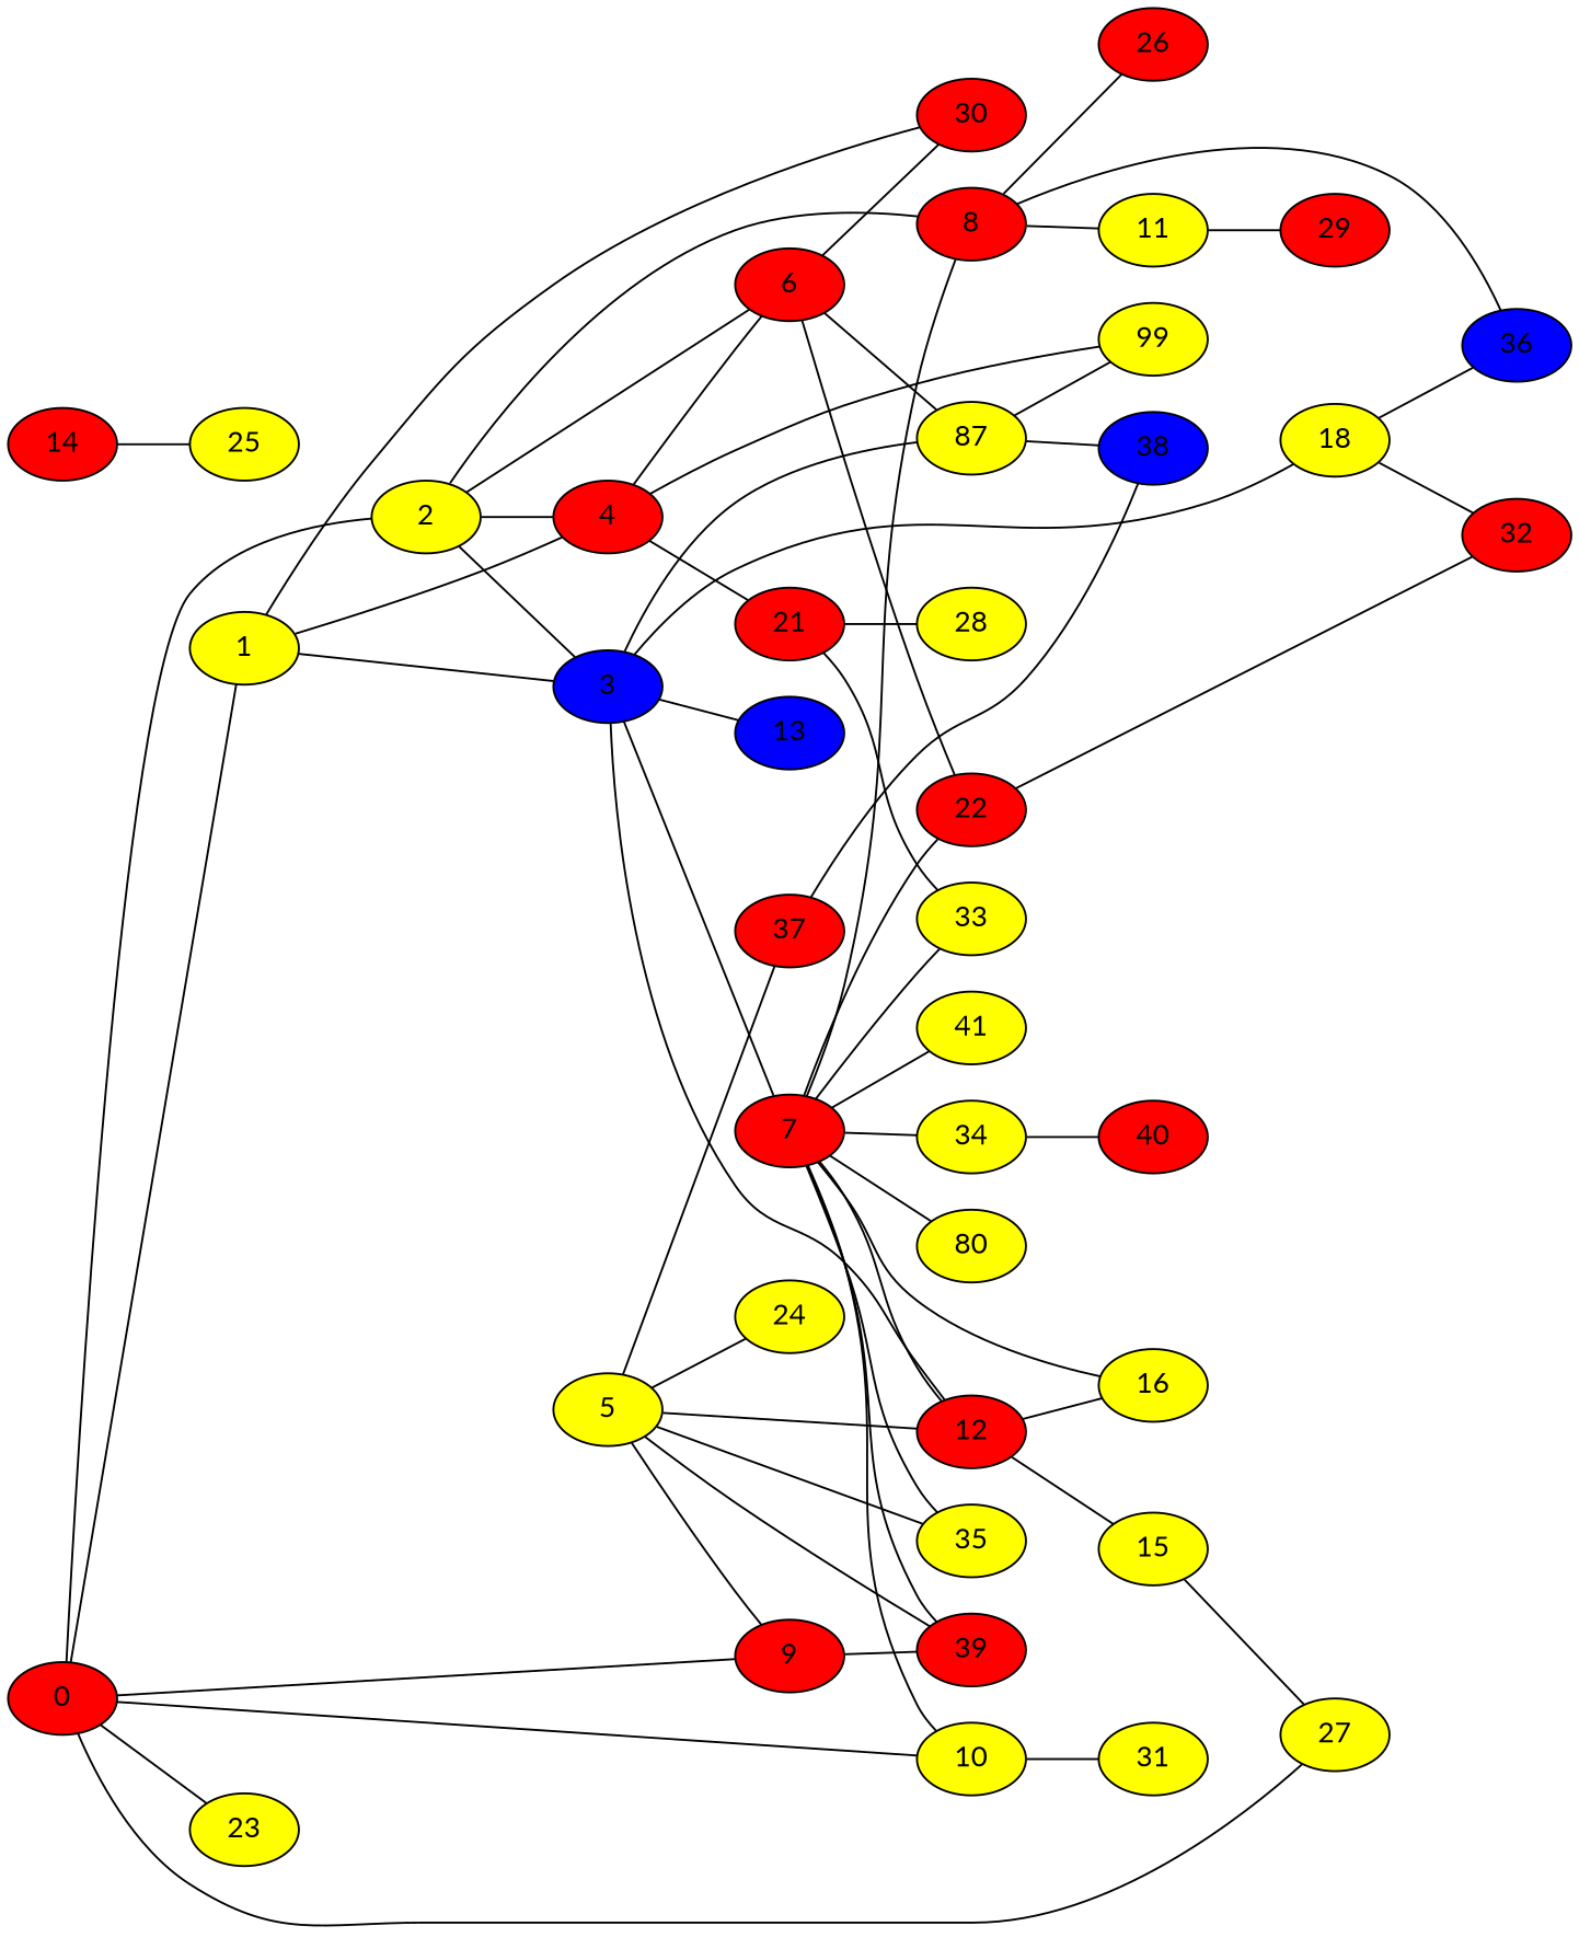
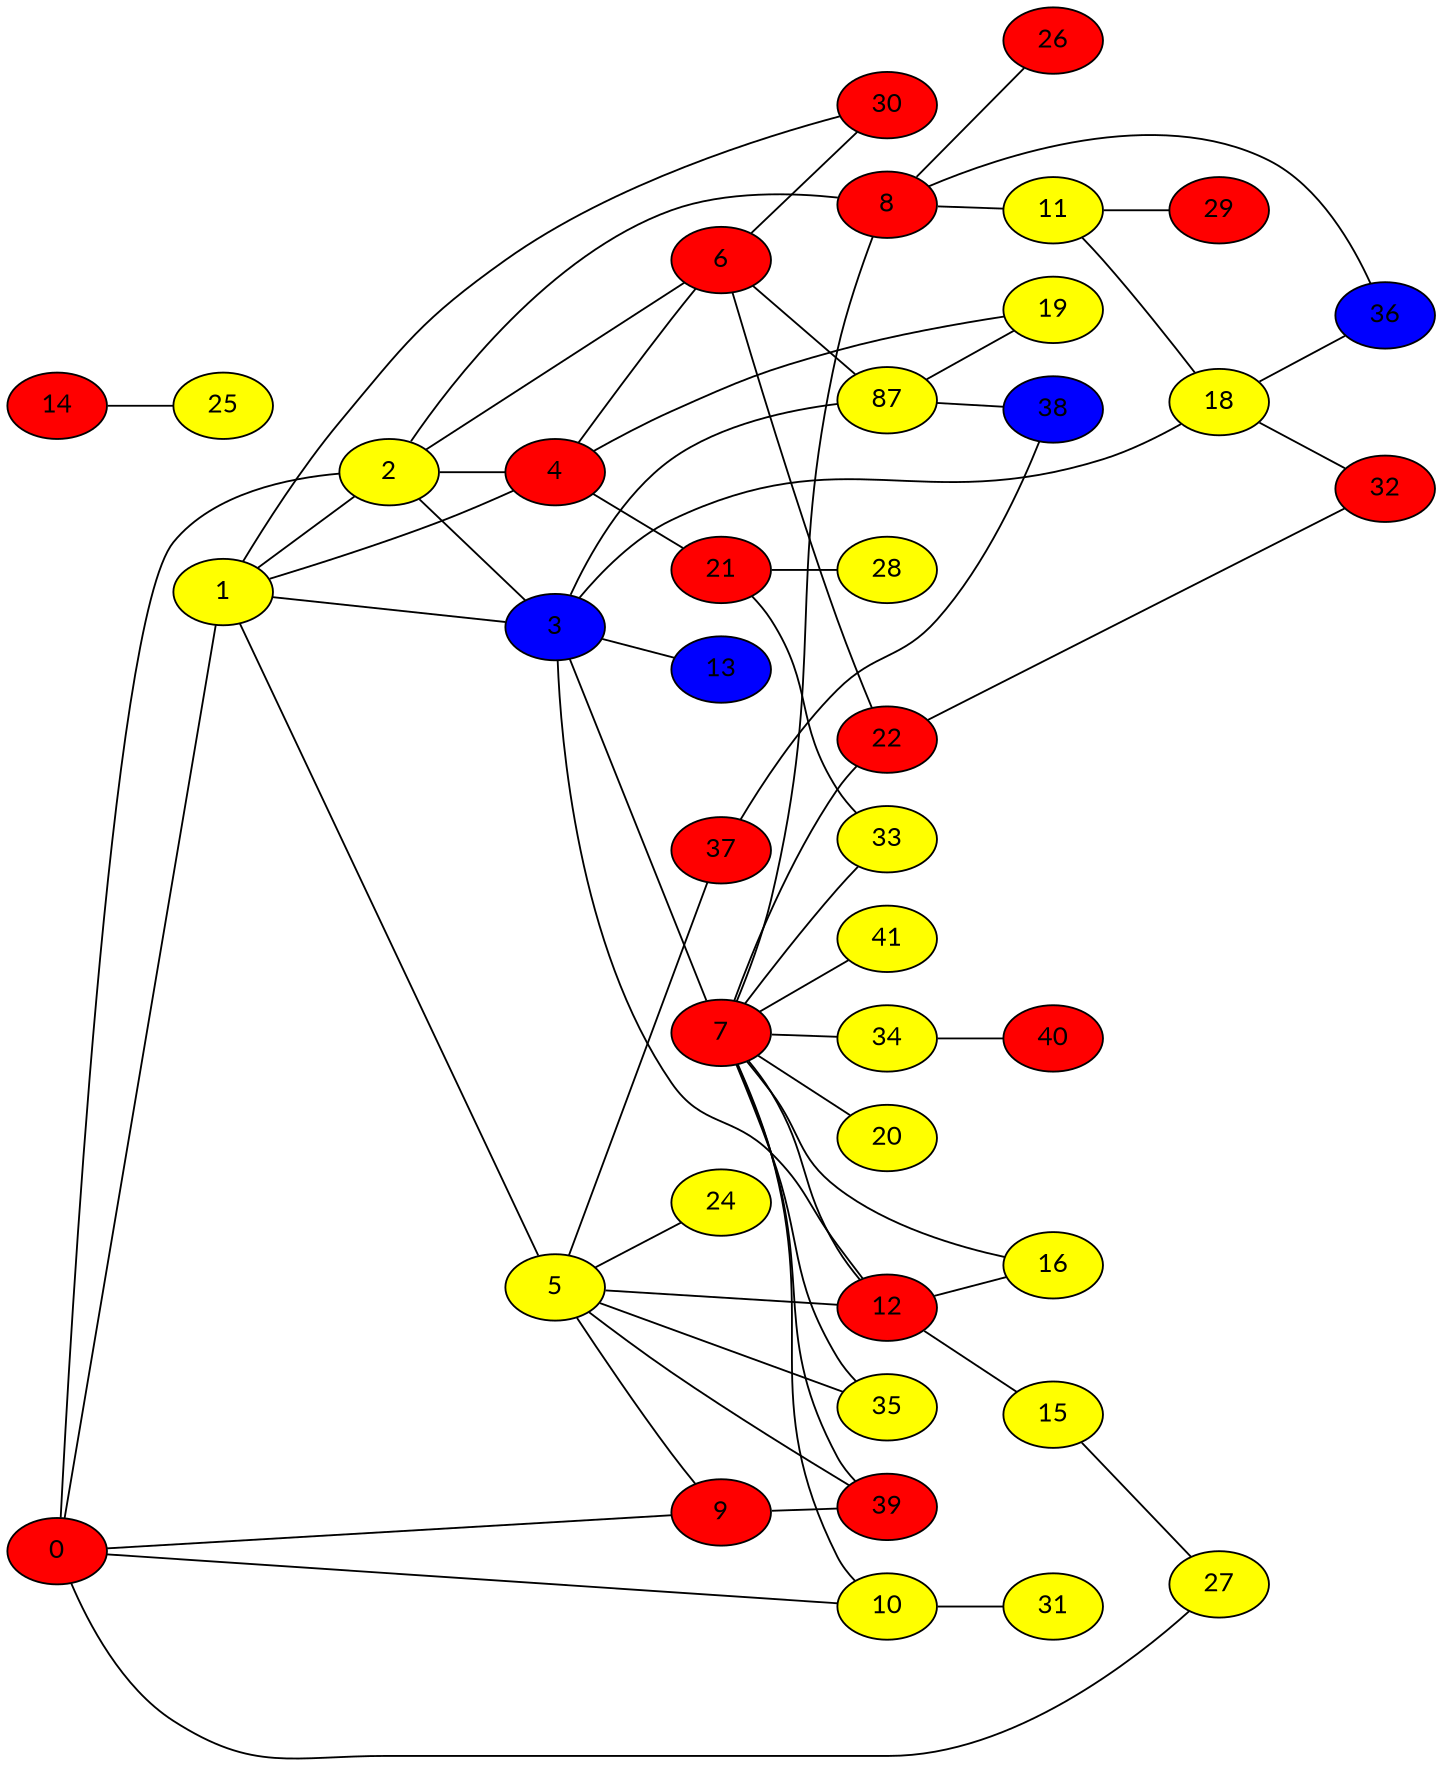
  graph {
    fontname=Lato
    rankdir=LR
    node [fillcolor=yellow fontname=Lato style=filled]
    edge [fontname=Lato]
    0 [fillcolor=red]
    1
    2
    9 [fillcolor=red]
    10
-   23
    27
    3 [fillcolor=blue]
    4 [fillcolor=red]
    5
    30 [fillcolor=red]
    6 [fillcolor=red]
    8 [fillcolor=red]
    39 [fillcolor=red]
    31
    7 [fillcolor=red]
    12 [fillcolor=red]
    13 [fillcolor=blue]
    n19 [label=87]
    18
-   19 [label=99]
+   19
    21 [fillcolor=red]
    24
    35
    37 [fillcolor=red]
    22 [fillcolor=red]
    11
    26 [fillcolor=red]
    36 [fillcolor=blue]
    16
-   20 [label=80]
+   20
    33
    34
    41
    15
    38 [fillcolor=blue]
    32 [fillcolor=red]
    28
    40 [fillcolor=red]
    29 [fillcolor=red]
    14 [fillcolor=red]
    25
    0 -- 1
    0 -- 2
    0 -- 9
    0 -- 10
-   0 -- 23
    0 -- 27
+   1 -- 2
    1 -- 3
    1 -- 4
+   1 -- 5
    1 -- 30
    2 -- 3
    2 -- 4
    2 -- 6
    2 -- 8
    9 -- 39
    10 -- 31
    3 -- 7
    3 -- 12
    3 -- 13
    3 -- n19
    3 -- 18
    4 -- 6
    4 -- 19
    4 -- 21
    5 -- 9
    5 -- 39
    5 -- 12
    5 -- 24
    5 -- 35
    5 -- 37
    6 -- 30
    6 -- n19
    6 -- 22
    8 -- 11
    8 -- 26
    8 -- 36
    7 -- 10
    7 -- 8
    7 -- 39
    7 -- 12
    7 -- 35
    7 -- 22
    7 -- 16
    7 -- 20
    7 -- 33
    7 -- 34
    7 -- 41
    12 -- 16
    12 -- 15
    n19 -- 19
    n19 -- 38
    18 -- 36
    18 -- 32
    21 -- 33
    21 -- 28
    37 -- 38
    22 -- 32
+   11 -- 18
    11 -- 29
    34 -- 40
    15 -- 27
    14 -- 25
  }
